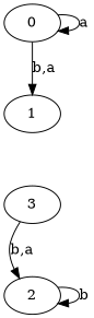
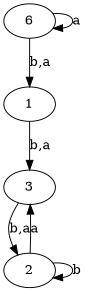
  digraph {
    d2tdocpreamble="\usetikzlibrary{automata}"
    d2tfigpreamble="\tikzstyle{every state}= [ draw=blue!50,very thick,fill=blue!20]  \tikzstyle{auto}= [fill=white]"
    ranksep=0.5
    node [style=state]
    edge [lblstyle=auto topath="bend right"]
-   n1 [label=0]
+   n1 [label=6]
    n2 [label=1 style="state, initial"]
    n3 [label=3 style="state, accepting"]
    n4 [label=2]
    n1 -> n1 [label=a topath="loop above"]
    n1 -> n2 [label="b,a"]
+   n2 -> n3 [label="b,a"]
    n3 -> n4 [label="b,a"]
+   n4 -> n3 [label=a]
    n4 -> n4 [label=b topath="loop above"]
  }
